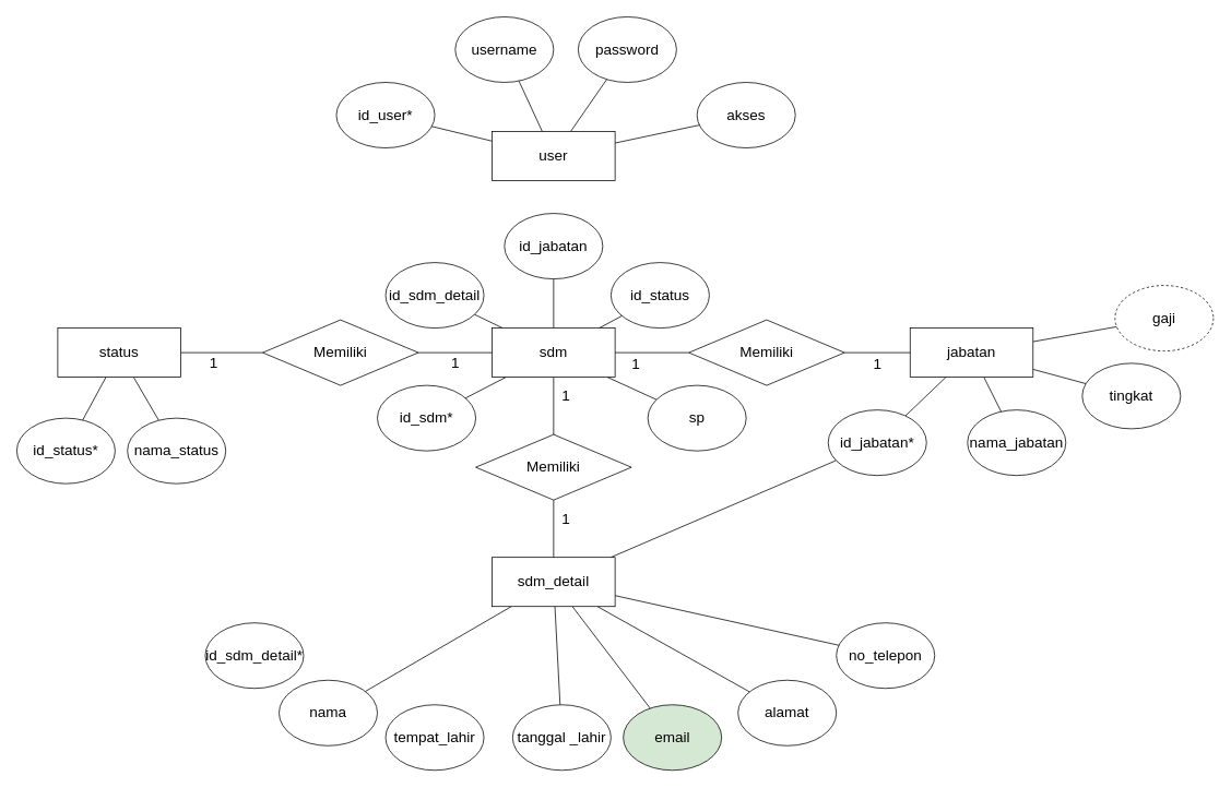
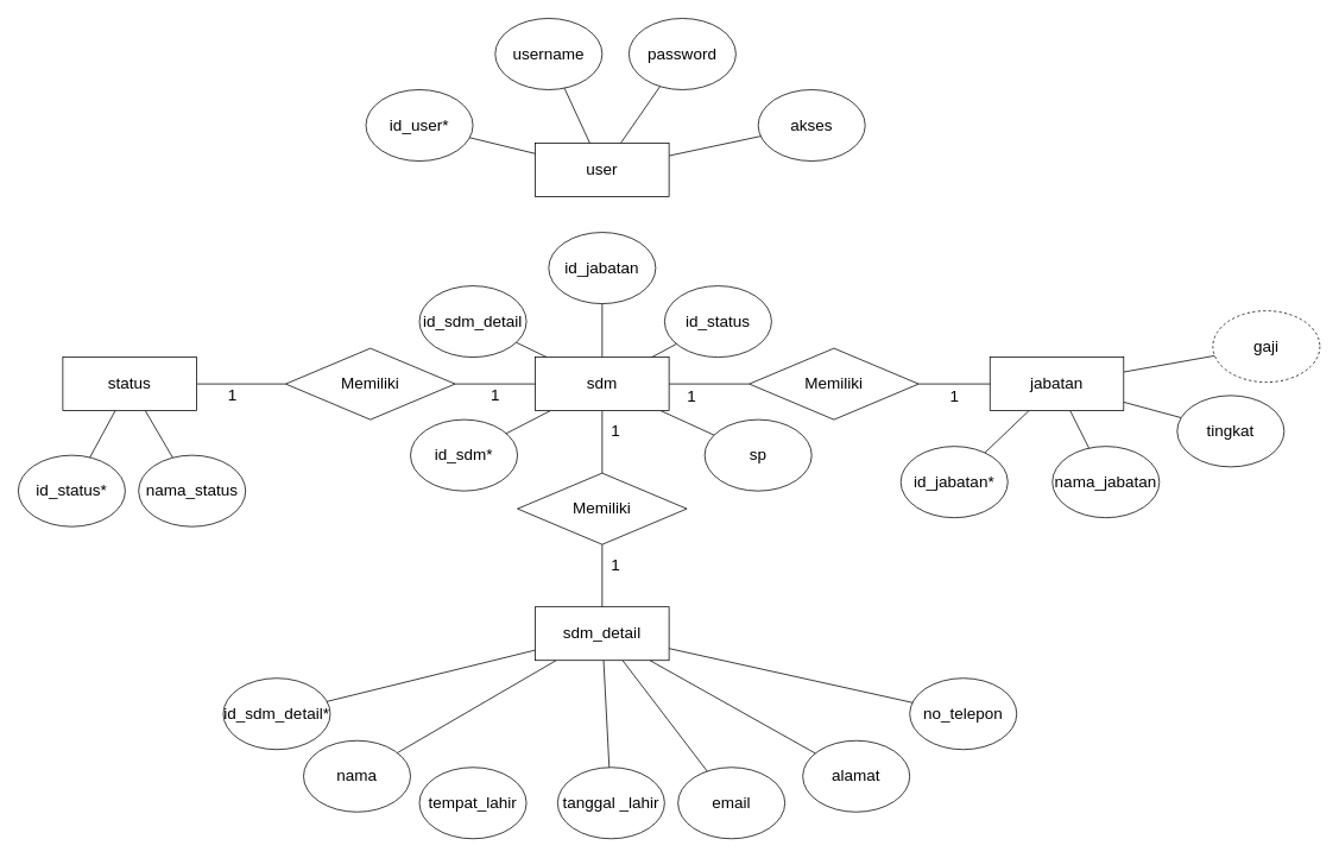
  <mxCell id="0" />
  <mxCell id="1" parent="0" />
  <mxCell id="2" value="id_sdm_detail*" style="ellipse;whiteSpace=wrap;html=1;fontSize=18;" vertex="1" parent="1"><mxGeometry x="250" y="760" width="120" height="80" as="geometry" /></mxCell>
- <mxCell id="3" style="rounded=0;orthogonalLoop=1;jettySize=auto;html=1;endArrow=none;endFill=0;fontSize=18;" edge="1" parent="1" source="9" target="52"><mxGeometry relative="1" as="geometry" /></mxCell>
+ <mxCell id="3" style="rounded=0;orthogonalLoop=1;jettySize=auto;html=1;endArrow=none;endFill=0;fontSize=18;" edge="1" parent="1" source="9" target="2"><mxGeometry relative="1" as="geometry" /></mxCell>
  <mxCell id="4" style="rounded=0;orthogonalLoop=1;jettySize=auto;html=1;endArrow=none;endFill=0;fontSize=18;" edge="1" parent="1" source="9" target="13"><mxGeometry relative="1" as="geometry" /></mxCell>
  <mxCell id="5" style="rounded=0;orthogonalLoop=1;jettySize=auto;html=1;endArrow=none;endFill=0;fontSize=18;" edge="1" parent="1" source="9" target="11"><mxGeometry relative="1" as="geometry" /></mxCell>
  <mxCell id="6" style="rounded=0;orthogonalLoop=1;jettySize=auto;html=1;endArrow=none;endFill=0;fontSize=18;" edge="1" parent="1" source="9" target="15"><mxGeometry relative="1" as="geometry" /></mxCell>
  <mxCell id="7" style="rounded=0;orthogonalLoop=1;jettySize=auto;html=1;endArrow=none;endFill=0;fontSize=18;" edge="1" parent="1" source="9" target="10"><mxGeometry relative="1" as="geometry" /></mxCell>
  <mxCell id="8" style="rounded=0;orthogonalLoop=1;jettySize=auto;html=1;endArrow=none;endFill=0;fontSize=18;" edge="1" parent="1" source="9" target="14"><mxGeometry relative="1" as="geometry" /></mxCell>
  <mxCell id="9" value="sdm_detail" style="rounded=0;whiteSpace=wrap;html=1;fontSize=18;" vertex="1" parent="1"><mxGeometry x="600" y="680" width="150" height="60" as="geometry" /></mxCell>
  <mxCell id="10" value="alamat" style="ellipse;whiteSpace=wrap;html=1;fontSize=18;" vertex="1" parent="1"><mxGeometry x="900" y="830" width="120" height="80" as="geometry" /></mxCell>
  <mxCell id="11" value="tanggal _lahir" style="ellipse;whiteSpace=wrap;html=1;fontSize=18;" vertex="1" parent="1"><mxGeometry x="625" y="860" width="120" height="80" as="geometry" /></mxCell>
  <mxCell id="12" value="tempat_lahir" style="ellipse;whiteSpace=wrap;html=1;fontSize=18;" vertex="1" parent="1"><mxGeometry x="470" y="860" width="120" height="80" as="geometry" /></mxCell>
  <mxCell id="13" value="nama" style="ellipse;whiteSpace=wrap;html=1;fontSize=18;" vertex="1" parent="1"><mxGeometry x="340" y="830" width="120" height="80" as="geometry" /></mxCell>
  <mxCell id="14" value="no_telepon" style="ellipse;whiteSpace=wrap;html=1;fontSize=18;" vertex="1" parent="1"><mxGeometry x="1020" y="760" width="120" height="80" as="geometry" /></mxCell>
- <mxCell id="15" value="email" style="ellipse;whiteSpace=wrap;html=1;fontSize=18;fillColor=#d5e8d4;" vertex="1" parent="1"><mxGeometry x="760" y="860" width="120" height="80" as="geometry" /></mxCell>
+ <mxCell id="15" value="email" style="ellipse;whiteSpace=wrap;html=1;fontSize=18;" vertex="1" parent="1"><mxGeometry x="760" y="860" width="120" height="80" as="geometry" /></mxCell>
  <mxCell id="16" style="rounded=0;orthogonalLoop=1;jettySize=auto;html=1;endArrow=none;endFill=0;fontSize=18;" edge="1" parent="1" source="23" target="39"><mxGeometry relative="1" as="geometry" /></mxCell>
  <mxCell id="17" style="rounded=0;orthogonalLoop=1;jettySize=auto;html=1;endArrow=none;endFill=0;fontSize=18;" edge="1" parent="1" source="23" target="47"><mxGeometry relative="1" as="geometry" /></mxCell>
  <mxCell id="18" style="rounded=0;orthogonalLoop=1;jettySize=auto;html=1;endArrow=none;endFill=0;fontSize=18;" edge="1" parent="1" source="23" target="56"><mxGeometry relative="1" as="geometry" /></mxCell>
  <mxCell id="19" style="rounded=0;orthogonalLoop=1;jettySize=auto;html=1;endArrow=none;endFill=0;fontSize=18;" edge="1" parent="1" source="23" target="58"><mxGeometry relative="1" as="geometry" /></mxCell>
  <mxCell id="20" style="rounded=0;orthogonalLoop=1;jettySize=auto;html=1;endArrow=none;endFill=0;fontSize=18;" edge="1" parent="1" source="23" target="59"><mxGeometry relative="1" as="geometry" /></mxCell>
  <mxCell id="21" style="rounded=0;orthogonalLoop=1;jettySize=auto;html=1;endArrow=none;endFill=0;fontSize=18;" edge="1" parent="1" source="23" target="60"><mxGeometry relative="1" as="geometry" /></mxCell>
  <mxCell id="22" style="rounded=0;orthogonalLoop=1;jettySize=auto;html=1;endArrow=none;endFill=0;fontSize=18;" edge="1" parent="1" source="23" target="57"><mxGeometry relative="1" as="geometry" /></mxCell>
  <mxCell id="23" value="sdm" style="rounded=0;whiteSpace=wrap;html=1;fontSize=18;" vertex="1" parent="1"><mxGeometry x="600" y="400" width="150" height="60" as="geometry" /></mxCell>
  <mxCell id="24" style="rounded=0;orthogonalLoop=1;jettySize=auto;html=1;endArrow=none;endFill=0;fontSize=18;" edge="1" parent="1" source="28" target="52"><mxGeometry relative="1" as="geometry" /></mxCell>
  <mxCell id="25" style="rounded=0;orthogonalLoop=1;jettySize=auto;html=1;endArrow=none;endFill=0;fontSize=18;" edge="1" parent="1" source="28" target="53"><mxGeometry relative="1" as="geometry" /></mxCell>
  <mxCell id="26" style="rounded=0;orthogonalLoop=1;jettySize=auto;html=1;endArrow=none;endFill=0;fontSize=18;" edge="1" parent="1" source="28" target="54"><mxGeometry relative="1" as="geometry" /></mxCell>
  <mxCell id="27" style="rounded=0;orthogonalLoop=1;jettySize=auto;html=1;endArrow=none;endFill=0;fontSize=18;" edge="1" parent="1" source="28" target="55"><mxGeometry relative="1" as="geometry" /></mxCell>
  <mxCell id="28" value="jabatan" style="rounded=0;whiteSpace=wrap;html=1;fontSize=18;" vertex="1" parent="1"><mxGeometry x="1110" y="400" width="150" height="60" as="geometry" /></mxCell>
  <mxCell id="29" style="rounded=0;orthogonalLoop=1;jettySize=auto;html=1;endArrow=none;endFill=0;fontSize=18;" edge="1" parent="1" source="32" target="43"><mxGeometry relative="1" as="geometry" /></mxCell>
  <mxCell id="30" style="rounded=0;orthogonalLoop=1;jettySize=auto;html=1;endArrow=none;endFill=0;fontSize=18;" edge="1" parent="1" source="32" target="50"><mxGeometry relative="1" as="geometry" /></mxCell>
  <mxCell id="31" style="rounded=0;orthogonalLoop=1;jettySize=auto;html=1;endArrow=none;endFill=0;fontSize=18;" edge="1" parent="1" source="32" target="51"><mxGeometry relative="1" as="geometry" /></mxCell>
  <mxCell id="32" value="status" style="rounded=0;whiteSpace=wrap;html=1;fontSize=18;" vertex="1" parent="1"><mxGeometry x="70" y="400" width="150" height="60" as="geometry" /></mxCell>
  <mxCell id="33" style="rounded=0;orthogonalLoop=1;jettySize=auto;html=1;endArrow=none;endFill=0;fontSize=18;" edge="1" parent="1" source="37" target="61"><mxGeometry relative="1" as="geometry" /></mxCell>
  <mxCell id="34" style="rounded=0;orthogonalLoop=1;jettySize=auto;html=1;endArrow=none;endFill=0;fontSize=18;" edge="1" parent="1" source="37" target="62"><mxGeometry relative="1" as="geometry" /></mxCell>
  <mxCell id="35" style="rounded=0;orthogonalLoop=1;jettySize=auto;html=1;endArrow=none;endFill=0;fontSize=18;" edge="1" parent="1" source="37" target="63"><mxGeometry relative="1" as="geometry" /></mxCell>
  <mxCell id="36" style="rounded=0;orthogonalLoop=1;jettySize=auto;html=1;endArrow=none;endFill=0;fontSize=18;" edge="1" parent="1" source="37" target="64"><mxGeometry relative="1" as="geometry" /></mxCell>
  <mxCell id="37" value="user" style="rounded=0;whiteSpace=wrap;html=1;fontSize=18;" vertex="1" parent="1"><mxGeometry x="600" y="160" width="150" height="60" as="geometry" /></mxCell>
  <mxCell id="38" style="rounded=0;orthogonalLoop=1;jettySize=auto;html=1;endArrow=none;endFill=0;fontSize=18;" edge="1" parent="1" source="39" target="9"><mxGeometry relative="1" as="geometry" /></mxCell>
  <mxCell id="39" value="Memiliki" style="rhombus;whiteSpace=wrap;html=1;fontSize=18;" vertex="1" parent="1"><mxGeometry x="580" y="530" width="190" height="80" as="geometry" /></mxCell>
  <mxCell id="40" value="1" style="text;html=1;align=center;verticalAlign=middle;resizable=0;points=[];autosize=1;strokeColor=none;fillColor=none;fontSize=18;" vertex="1" parent="1"><mxGeometry x="675" y="613" width="30" height="40" as="geometry" /></mxCell>
  <mxCell id="41" value="1" style="text;html=1;align=center;verticalAlign=middle;resizable=0;points=[];autosize=1;strokeColor=none;fillColor=none;fontSize=18;" vertex="1" parent="1"><mxGeometry x="675" y="463" width="30" height="40" as="geometry" /></mxCell>
  <mxCell id="42" style="rounded=0;orthogonalLoop=1;jettySize=auto;html=1;endArrow=none;endFill=0;fontSize=18;" edge="1" parent="1" source="43" target="23"><mxGeometry relative="1" as="geometry" /></mxCell>
  <mxCell id="43" value="Memiliki" style="rhombus;whiteSpace=wrap;html=1;fontSize=18;" vertex="1" parent="1"><mxGeometry x="320" y="390" width="190" height="80" as="geometry" /></mxCell>
  <mxCell id="44" value="1" style="text;html=1;align=center;verticalAlign=middle;resizable=0;points=[];autosize=1;strokeColor=none;fillColor=none;fontSize=18;" vertex="1" parent="1"><mxGeometry x="245" y="423" width="30" height="40" as="geometry" /></mxCell>
  <mxCell id="45" value="1" style="text;html=1;align=center;verticalAlign=middle;resizable=0;points=[];autosize=1;strokeColor=none;fillColor=none;fontSize=18;" vertex="1" parent="1"><mxGeometry x="540" y="423" width="30" height="40" as="geometry" /></mxCell>
  <mxCell id="46" style="rounded=0;orthogonalLoop=1;jettySize=auto;html=1;endArrow=none;endFill=0;fontSize=18;" edge="1" parent="1" source="47" target="28"><mxGeometry relative="1" as="geometry" /></mxCell>
  <mxCell id="47" value="Memiliki" style="rhombus;whiteSpace=wrap;html=1;fontSize=18;" vertex="1" parent="1"><mxGeometry x="840" y="390" width="190" height="80" as="geometry" /></mxCell>
  <mxCell id="48" value="1" style="text;html=1;align=center;verticalAlign=middle;resizable=0;points=[];autosize=1;strokeColor=none;fillColor=none;fontSize=18;" vertex="1" parent="1"><mxGeometry x="760" y="425" width="30" height="40" as="geometry" /></mxCell>
  <mxCell id="49" value="1" style="text;html=1;align=center;verticalAlign=middle;resizable=0;points=[];autosize=1;strokeColor=none;fillColor=none;fontSize=18;" vertex="1" parent="1"><mxGeometry x="1055" y="425" width="30" height="40" as="geometry" /></mxCell>
  <mxCell id="50" value="id_status*" style="ellipse;whiteSpace=wrap;html=1;fontSize=18;" vertex="1" parent="1"><mxGeometry x="20" y="510" width="120" height="80" as="geometry" /></mxCell>
  <mxCell id="51" value="nama_status" style="ellipse;whiteSpace=wrap;html=1;fontSize=18;" vertex="1" parent="1"><mxGeometry x="155" y="510" width="120" height="80" as="geometry" /></mxCell>
  <mxCell id="52" value="id_jabatan*" style="ellipse;whiteSpace=wrap;html=1;fontSize=18;" vertex="1" parent="1"><mxGeometry x="1010" y="500" width="120" height="80" as="geometry" /></mxCell>
  <mxCell id="53" value="nama_jabatan" style="ellipse;whiteSpace=wrap;html=1;fontSize=18;" vertex="1" parent="1"><mxGeometry x="1180" y="500" width="120" height="80" as="geometry" /></mxCell>
  <mxCell id="54" value="tingkat" style="ellipse;whiteSpace=wrap;html=1;fontSize=18;" vertex="1" parent="1"><mxGeometry x="1320" y="443" width="120" height="80" as="geometry" /></mxCell>
  <mxCell id="55" value="gaji" style="ellipse;whiteSpace=wrap;html=1;fontSize=18;dashed=1;" vertex="1" parent="1"><mxGeometry x="1360" y="348" width="120" height="80" as="geometry" /></mxCell>
  <mxCell id="56" value="id_sdm*" style="ellipse;whiteSpace=wrap;html=1;fontSize=18;" vertex="1" parent="1"><mxGeometry x="460" y="470" width="120" height="80" as="geometry" /></mxCell>
  <mxCell id="57" value="id_sdm_detail" style="ellipse;whiteSpace=wrap;html=1;fontSize=18;" vertex="1" parent="1"><mxGeometry x="470" y="320" width="120" height="80" as="geometry" /></mxCell>
  <mxCell id="58" value="sp" style="ellipse;whiteSpace=wrap;html=1;fontSize=18;" vertex="1" parent="1"><mxGeometry x="790" y="470" width="120" height="80" as="geometry" /></mxCell>
  <mxCell id="59" value="id_status" style="ellipse;whiteSpace=wrap;html=1;fontSize=18;" vertex="1" parent="1"><mxGeometry x="745" y="320" width="120" height="80" as="geometry" /></mxCell>
  <mxCell id="60" value="id_jabatan" style="ellipse;whiteSpace=wrap;html=1;fontSize=18;" vertex="1" parent="1"><mxGeometry x="615" y="260" width="120" height="80" as="geometry" /></mxCell>
  <mxCell id="61" value="id_user*" style="ellipse;whiteSpace=wrap;html=1;fontSize=18;" vertex="1" parent="1"><mxGeometry x="410" y="100" width="120" height="80" as="geometry" /></mxCell>
  <mxCell id="62" value="username" style="ellipse;whiteSpace=wrap;html=1;fontSize=18;" vertex="1" parent="1"><mxGeometry x="555" y="20" width="120" height="80" as="geometry" /></mxCell>
  <mxCell id="63" value="password" style="ellipse;whiteSpace=wrap;html=1;fontSize=18;" vertex="1" parent="1"><mxGeometry x="705" y="20" width="120" height="80" as="geometry" /></mxCell>
  <mxCell id="64" value="akses" style="ellipse;whiteSpace=wrap;html=1;fontSize=18;" vertex="1" parent="1"><mxGeometry x="850" y="100" width="120" height="80" as="geometry" /></mxCell>
